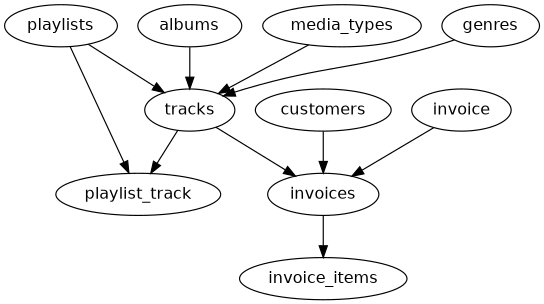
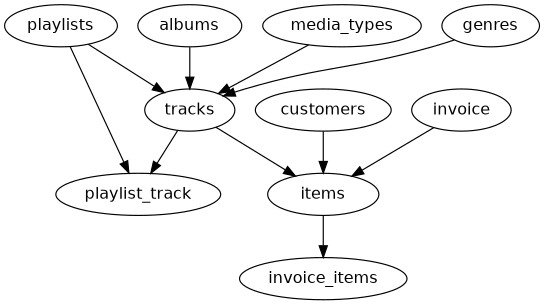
  digraph {
    fontname="DejaVu Sans"
    node [fontname="DejaVu Sans"]
    edge [fontname="DejaVu Sans"]
    genres
    tracks
    playlist_track
-   invoices
+   invoices [label=items]
    albums
    media_types
    playlists
    customers
    invoice_items
    n10 [label=invoice]
    genres -> tracks
    tracks -> playlist_track
    tracks -> invoices
    invoices -> invoice_items
    albums -> tracks
    media_types -> tracks
    playlists -> tracks
    playlists -> playlist_track
    customers -> invoices
    n10 -> invoices
  }
